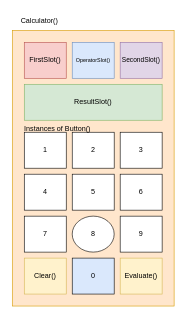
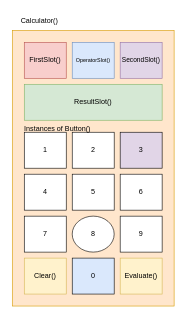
  <mxCell id="0" />
  <mxCell id="1" parent="0" />
  <mxCell id="2" value="" style="rounded=0;whiteSpace=wrap;html=1;fillColor=#ffe6cc;strokeColor=#d79b00;" vertex="1" parent="1"><mxGeometry x="20" y="50" width="270" height="460" as="geometry" /></mxCell>
  <mxCell id="3" value="FirstSlot()" style="rounded=0;whiteSpace=wrap;html=1;fillColor=#f8cecc;strokeColor=#b85450;" vertex="1" parent="1"><mxGeometry x="40" y="70" width="70" height="60" as="geometry" /></mxCell>
  <mxCell id="4" value="&lt;font style=&quot;font-size: 9px;&quot;&gt;OperatorSlot()&lt;/font&gt;" style="rounded=0;whiteSpace=wrap;html=1;fillColor=#dae8fc;strokeColor=#6c8ebf;" vertex="1" parent="1"><mxGeometry x="120" y="70" width="70" height="60" as="geometry" /></mxCell>
  <mxCell id="5" value="&lt;font style=&quot;font-size: 11px;&quot;&gt;SecondSlot()&lt;/font&gt;" style="rounded=0;whiteSpace=wrap;html=1;fillColor=#e1d5e7;strokeColor=#9673a6;" vertex="1" parent="1"><mxGeometry x="200" y="70" width="70" height="60" as="geometry" /></mxCell>
  <mxCell id="6" value="ResultSlot()" style="rounded=0;whiteSpace=wrap;html=1;fillColor=#d5e8d4;strokeColor=#82b366;" vertex="1" parent="1"><mxGeometry x="40" y="140" width="230" height="60" as="geometry" /></mxCell>
  <mxCell id="7" value="1" style="rounded=0;whiteSpace=wrap;html=1;" vertex="1" parent="1"><mxGeometry x="40" y="220" width="70" height="60" as="geometry" /></mxCell>
  <mxCell id="8" value="2" style="rounded=0;whiteSpace=wrap;html=1;" vertex="1" parent="1"><mxGeometry x="120" y="220" width="70" height="60" as="geometry" /></mxCell>
- <mxCell id="9" value="3" style="rounded=0;whiteSpace=wrap;html=1;" vertex="1" parent="1"><mxGeometry x="200" y="220" width="70" height="60" as="geometry" /></mxCell>
+ <mxCell id="9" value="3" style="rounded=0;whiteSpace=wrap;html=1;fillColor=#e1d5e7;" vertex="1" parent="1"><mxGeometry x="200" y="220" width="70" height="60" as="geometry" /></mxCell>
  <mxCell id="10" value="4" style="rounded=0;whiteSpace=wrap;html=1;" vertex="1" parent="1"><mxGeometry x="40" y="290" width="70" height="60" as="geometry" /></mxCell>
  <mxCell id="11" value="5" style="rounded=0;whiteSpace=wrap;html=1;" vertex="1" parent="1"><mxGeometry x="120" y="290" width="70" height="60" as="geometry" /></mxCell>
  <mxCell id="12" value="6" style="rounded=0;whiteSpace=wrap;html=1;" vertex="1" parent="1"><mxGeometry x="200" y="290" width="70" height="60" as="geometry" /></mxCell>
  <mxCell id="13" value="7" style="rounded=0;whiteSpace=wrap;html=1;" vertex="1" parent="1"><mxGeometry x="40" y="360" width="70" height="60" as="geometry" /></mxCell>
  <mxCell id="14" value="8" style="ellipse;whiteSpace=wrap;html=1;" vertex="1" parent="1"><mxGeometry x="120" y="360" width="70" height="60" as="geometry" /></mxCell>
  <mxCell id="15" value="9" style="rounded=0;whiteSpace=wrap;html=1;" vertex="1" parent="1"><mxGeometry x="200" y="360" width="70" height="60" as="geometry" /></mxCell>
  <mxCell id="16" value="Clear()" style="rounded=0;whiteSpace=wrap;html=1;fillColor=#fff2cc;strokeColor=#d6b656;" vertex="1" parent="1"><mxGeometry x="40" y="430" width="70" height="60" as="geometry" /></mxCell>
  <mxCell id="17" value="0" style="rounded=0;whiteSpace=wrap;html=1;fillColor=#dae8fc;" vertex="1" parent="1"><mxGeometry x="120" y="430" width="70" height="60" as="geometry" /></mxCell>
  <mxCell id="18" value="Evaluate()" style="rounded=0;whiteSpace=wrap;html=1;fillColor=#fff2cc;strokeColor=#d6b656;" vertex="1" parent="1"><mxGeometry x="200" y="430" width="70" height="60" as="geometry" /></mxCell>
  <mxCell id="19" value="Calculator()" style="text;html=1;align=center;verticalAlign=middle;resizable=0;points=[];autosize=1;strokeColor=none;fillColor=none;" vertex="1" parent="1"><mxGeometry x="20" y="20" width="90" height="30" as="geometry" /></mxCell>
  <mxCell id="20" value="Instances of Button()" style="text;html=1;align=center;verticalAlign=middle;resizable=0;points=[];autosize=1;strokeColor=none;fillColor=none;" vertex="1" parent="1"><mxGeometry x="30" y="200" width="130" height="30" as="geometry" /></mxCell>
